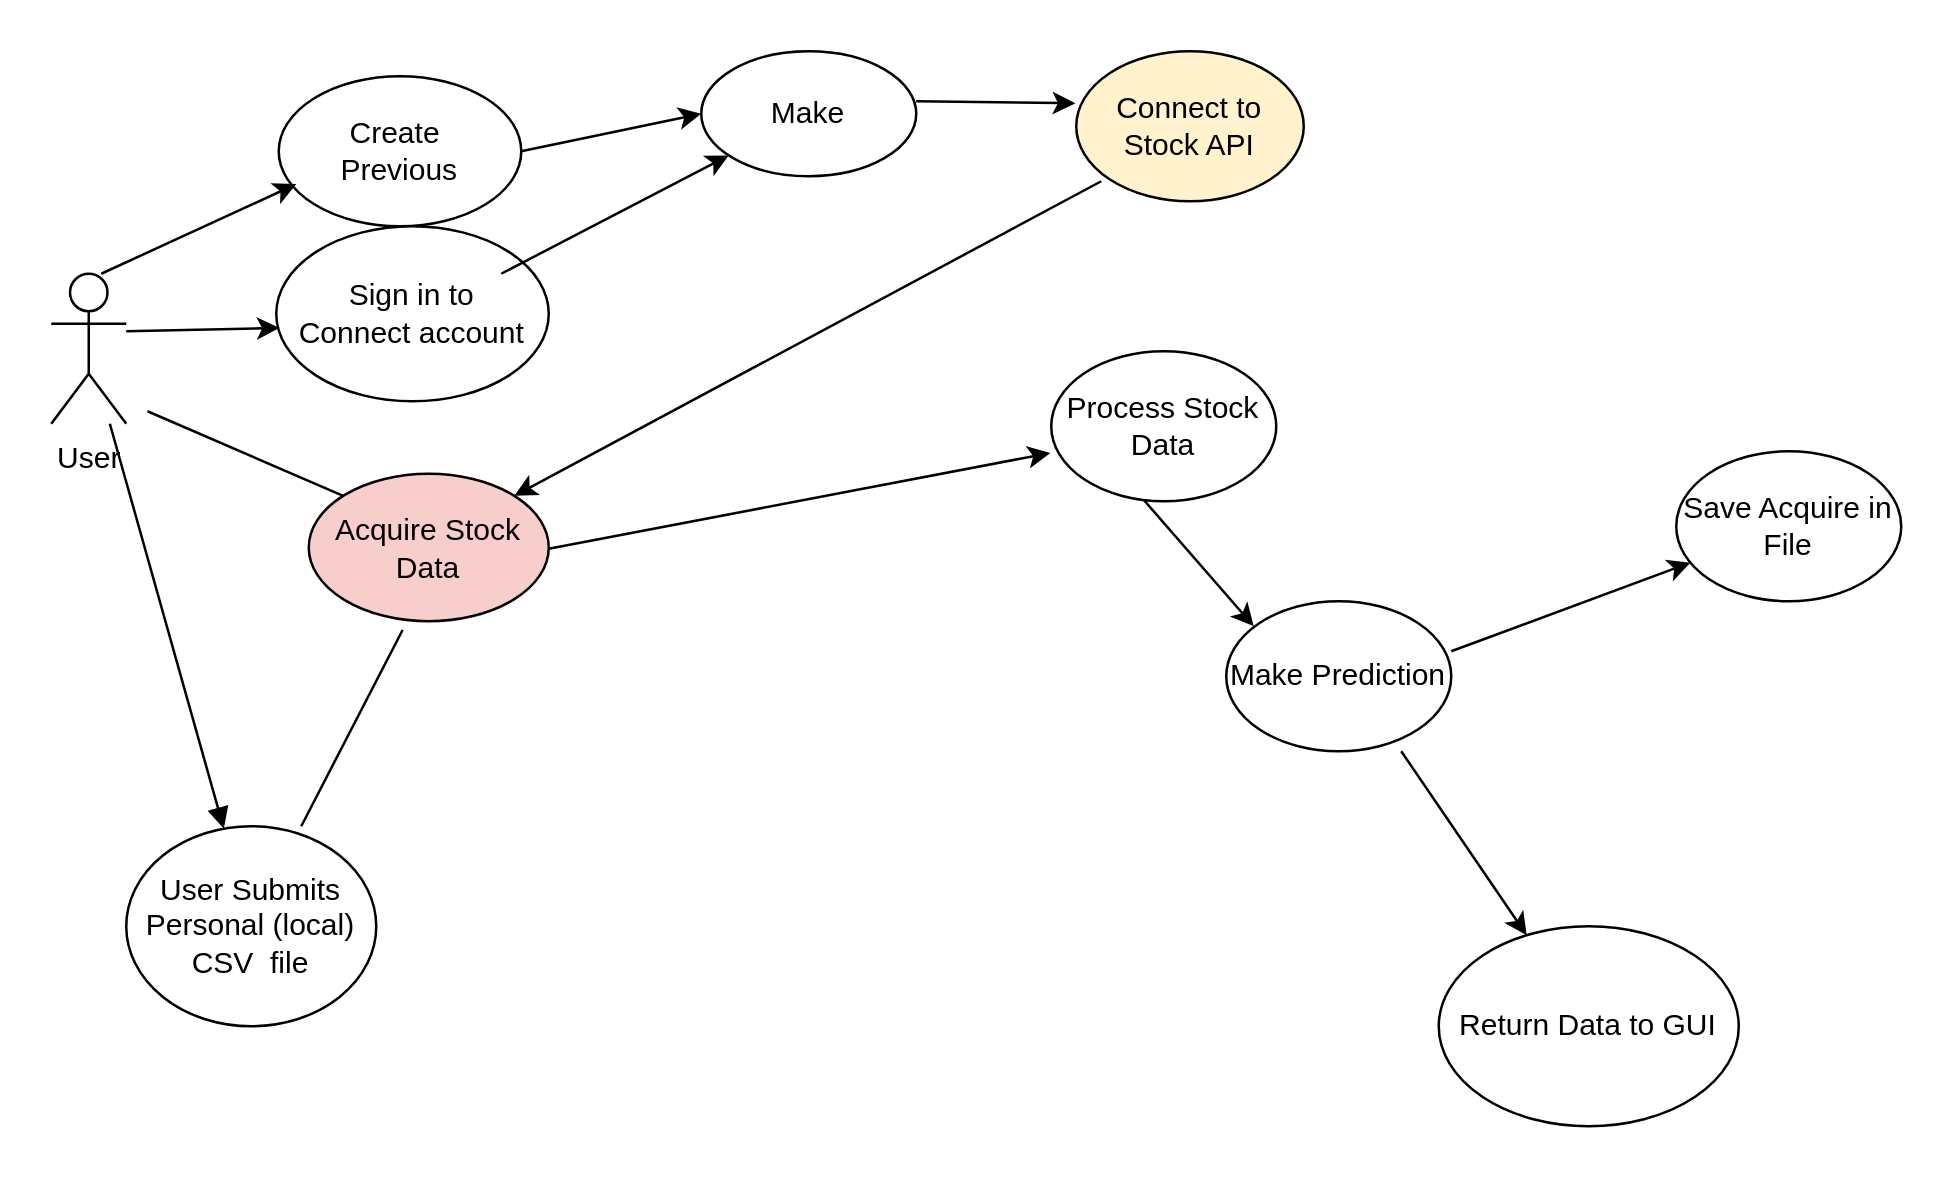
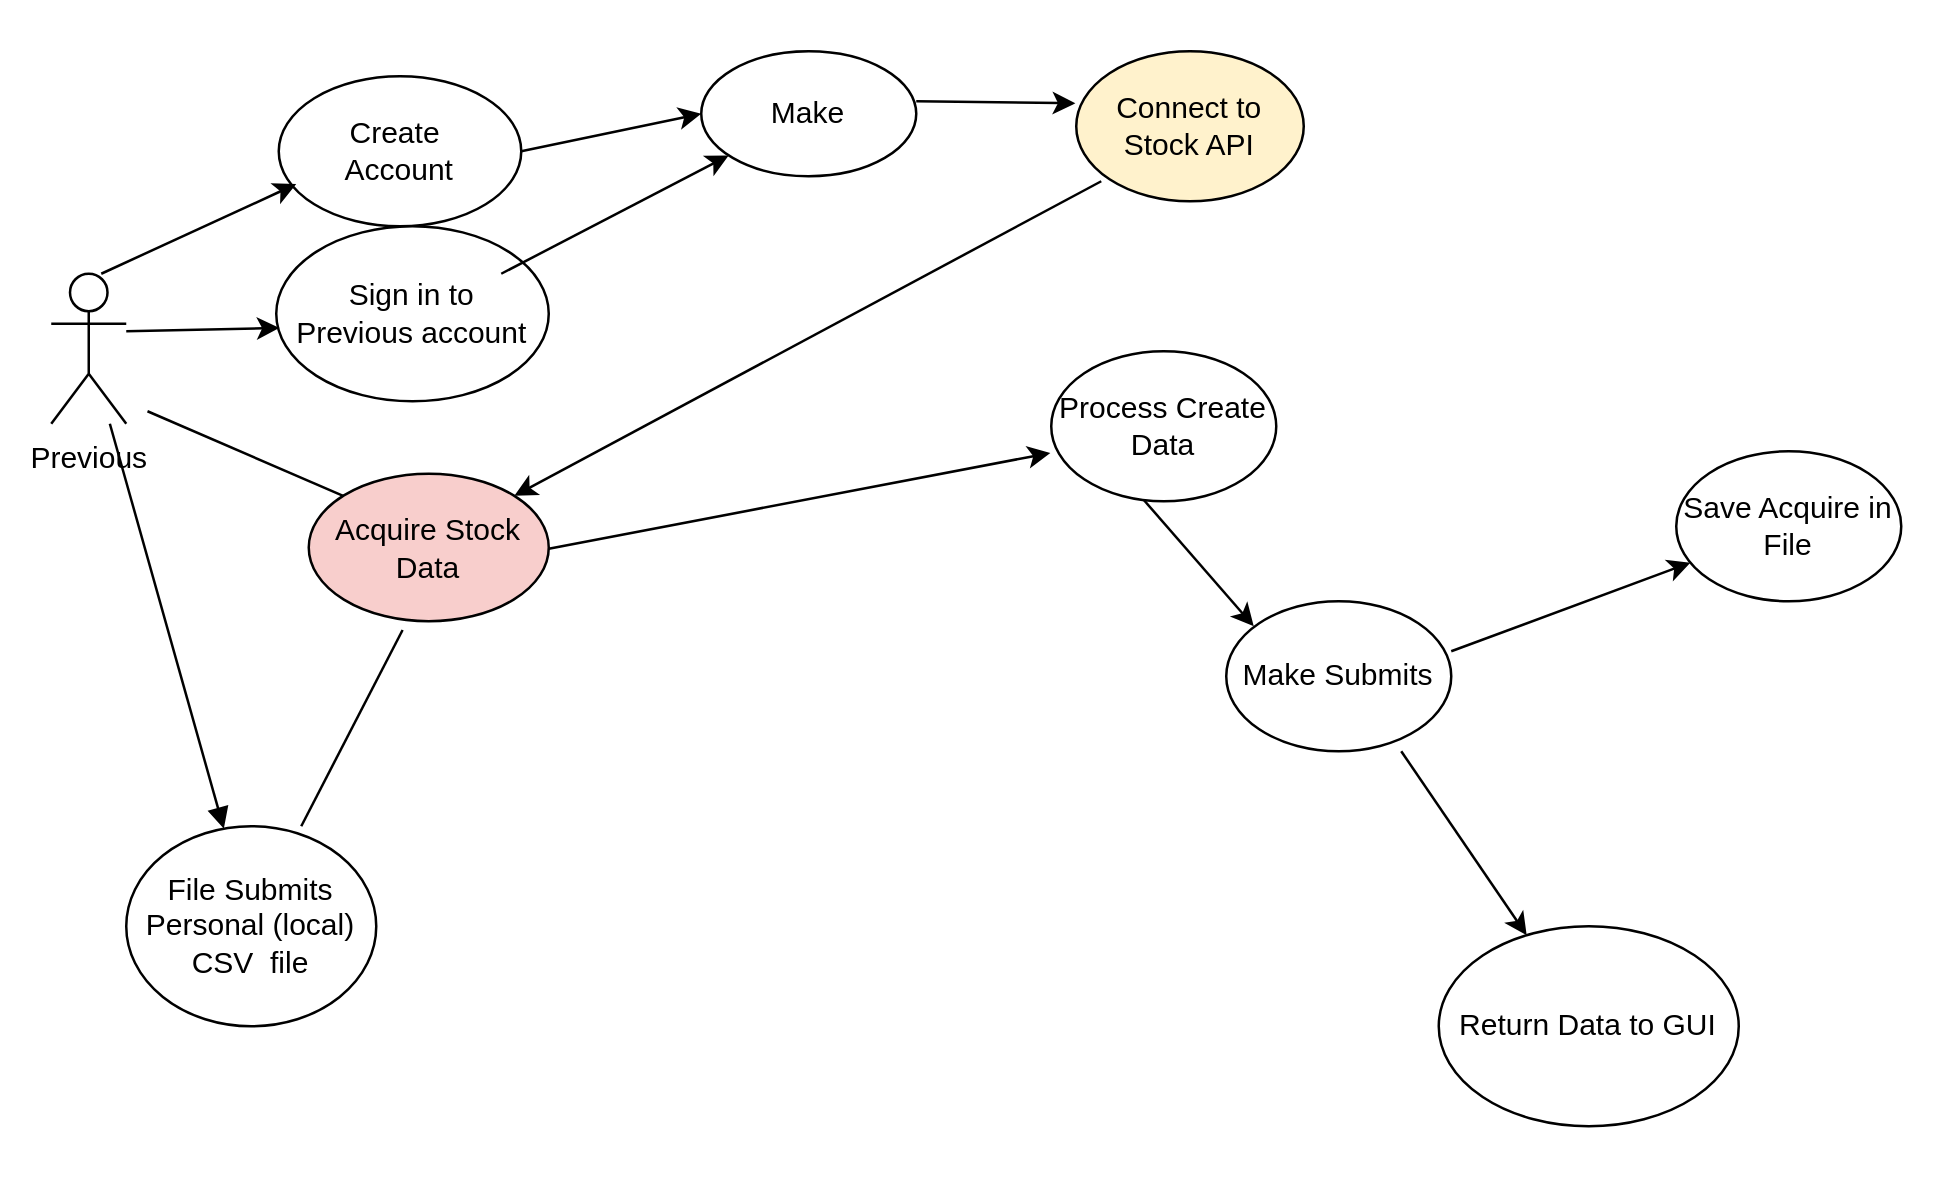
  <mxCell id="0" />
  <mxCell id="1" parent="0" />
- <mxCell id="2" value="User" style="shape=umlActor;verticalLabelPosition=bottom;verticalAlign=top;html=1;outlineConnect=0;" vertex="1" parent="1"><mxGeometry x="20" y="109" width="30" height="60" as="geometry" /></mxCell>
- <mxCell id="3" value="Create&amp;nbsp;&lt;div&gt;Previous&lt;/div&gt;" style="ellipse;whiteSpace=wrap;html=1;" vertex="1" parent="1"><mxGeometry x="111" y="30" width="97" height="60" as="geometry" /></mxCell>
+ <mxCell id="2" value="Previous" style="shape=umlActor;verticalLabelPosition=bottom;verticalAlign=top;html=1;outlineConnect=0;" vertex="1" parent="1"><mxGeometry x="20" y="109" width="30" height="60" as="geometry" /></mxCell>
+ <mxCell id="3" value="Create&amp;nbsp;&lt;div&gt;Account&lt;/div&gt;" style="ellipse;whiteSpace=wrap;html=1;" vertex="1" parent="1"><mxGeometry x="111" y="30" width="97" height="60" as="geometry" /></mxCell>
  <mxCell id="4" value="Make" style="ellipse;whiteSpace=wrap;html=1;" vertex="1" parent="1"><mxGeometry x="280" y="20" width="86" height="50" as="geometry" /></mxCell>
  <mxCell id="5" value="&lt;div&gt;Acquire Stock Data&lt;/div&gt;" style="ellipse;whiteSpace=wrap;html=1;fillColor=#f8cecc;" vertex="1" parent="1"><mxGeometry x="123" y="189" width="96" height="59" as="geometry" /></mxCell>
  <mxCell id="6" value="" style="endArrow=none;html=1;rounded=0;fontSize=12;startSize=8;endSize=8;curved=1;entryX=0;entryY=0;entryDx=0;entryDy=0;" edge="1" parent="1" target="5"><mxGeometry width="50" height="50" relative="1" as="geometry"><mxPoint x="58.5" y="164" as="sourcePoint" /><mxPoint x="120.5" y="189" as="targetPoint" /></mxGeometry></mxCell>
  <mxCell id="7" value="Connect to Stock API" style="ellipse;whiteSpace=wrap;html=1;fillColor=#fff2cc;" vertex="1" parent="1"><mxGeometry x="430" y="20" width="91" height="60" as="geometry" /></mxCell>
- <mxCell id="8" value="&lt;div&gt;Sign in to&lt;/div&gt;&lt;div&gt;Connect account&lt;br&gt;&lt;/div&gt;" style="ellipse;whiteSpace=wrap;html=1;" vertex="1" parent="1"><mxGeometry x="110" y="90" width="109" height="70" as="geometry" /></mxCell>
+ <mxCell id="8" value="&lt;div&gt;Sign in to&lt;/div&gt;&lt;div&gt;Previous account&lt;br&gt;&lt;/div&gt;" style="ellipse;whiteSpace=wrap;html=1;" vertex="1" parent="1"><mxGeometry x="110" y="90" width="109" height="70" as="geometry" /></mxCell>
  <mxCell id="9" value="&lt;div&gt;Save Acquire in File&lt;/div&gt;" style="ellipse;whiteSpace=wrap;html=1;" vertex="1" parent="1"><mxGeometry x="670" y="180" width="90" height="60" as="geometry" /></mxCell>
  <mxCell id="10" value="" style="endArrow=classic;html=1;rounded=0;" edge="1" parent="1"><mxGeometry width="50" height="50" relative="1" as="geometry"><mxPoint x="450.5" y="192" as="sourcePoint" /><mxPoint x="501" y="250" as="targetPoint" /></mxGeometry></mxCell>
- <mxCell id="11" value="Make Prediction" style="ellipse;whiteSpace=wrap;html=1;" vertex="1" parent="1"><mxGeometry x="490" y="240" width="90" height="60" as="geometry" /></mxCell>
- <mxCell id="12" value="&lt;div&gt;Process Stock Data&lt;/div&gt;" style="ellipse;whiteSpace=wrap;html=1;" vertex="1" parent="1"><mxGeometry x="420" y="140" width="90" height="60" as="geometry" /></mxCell>
+ <mxCell id="11" value="Make Submits" style="ellipse;whiteSpace=wrap;html=1;" vertex="1" parent="1"><mxGeometry x="490" y="240" width="90" height="60" as="geometry" /></mxCell>
+ <mxCell id="12" value="&lt;div&gt;Process Create Data&lt;/div&gt;" style="ellipse;whiteSpace=wrap;html=1;" vertex="1" parent="1"><mxGeometry x="420" y="140" width="90" height="60" as="geometry" /></mxCell>
  <mxCell id="13" value="" style="endArrow=block;html=1;rounded=0;" edge="1" parent="1" source="2" target="14"><mxGeometry width="50" height="50" relative="1" as="geometry"><mxPoint x="80" y="290" as="sourcePoint" /><mxPoint x="40" y="189" as="targetPoint" /></mxGeometry></mxCell>
- <mxCell id="14" value="User Submits Personal (local) CSV&amp;nbsp; file" style="ellipse;whiteSpace=wrap;html=1;" vertex="1" parent="1"><mxGeometry x="50" y="330" width="100" height="80" as="geometry" /></mxCell>
+ <mxCell id="14" value="File Submits Personal (local) CSV&amp;nbsp; file" style="ellipse;whiteSpace=wrap;html=1;" vertex="1" parent="1"><mxGeometry x="50" y="330" width="100" height="80" as="geometry" /></mxCell>
  <mxCell id="15" value="" style="endArrow=none;html=1;rounded=0;entryX=0.391;entryY=1.059;entryDx=0;entryDy=0;entryPerimeter=0;" edge="1" parent="1" target="5"><mxGeometry width="50" height="50" relative="1" as="geometry"><mxPoint x="120" y="330" as="sourcePoint" /><mxPoint x="170" y="280" as="targetPoint" /></mxGeometry></mxCell>
  <mxCell id="16" value="" style="endArrow=classic;html=1;rounded=0;" edge="1" parent="1" target="4"><mxGeometry width="50" height="50" relative="1" as="geometry"><mxPoint x="200" y="109" as="sourcePoint" /><mxPoint x="250" y="59" as="targetPoint" /></mxGeometry></mxCell>
  <mxCell id="17" value="" style="endArrow=classic;html=1;rounded=0;entryX=0;entryY=0.5;entryDx=0;entryDy=0;" edge="1" parent="1" target="4"><mxGeometry width="50" height="50" relative="1" as="geometry"><mxPoint x="208" y="60" as="sourcePoint" /><mxPoint x="258" y="10" as="targetPoint" /></mxGeometry></mxCell>
  <mxCell id="18" value="" style="endArrow=classic;html=1;rounded=0;entryX=0.072;entryY=0.719;entryDx=0;entryDy=0;entryPerimeter=0;" edge="1" parent="1" target="3"><mxGeometry width="50" height="50" relative="1" as="geometry"><mxPoint x="40" y="109" as="sourcePoint" /><mxPoint x="90" y="59" as="targetPoint" /></mxGeometry></mxCell>
  <mxCell id="19" value="" style="endArrow=classic;html=1;rounded=0;entryX=0.012;entryY=0.581;entryDx=0;entryDy=0;entryPerimeter=0;" edge="1" parent="1" target="8"><mxGeometry width="50" height="50" relative="1" as="geometry"><mxPoint x="50" y="132" as="sourcePoint" /><mxPoint x="100" y="82" as="targetPoint" /></mxGeometry></mxCell>
  <mxCell id="20" value="" style="endArrow=classic;html=1;rounded=0;entryX=-0.004;entryY=0.347;entryDx=0;entryDy=0;entryPerimeter=0;" edge="1" parent="1" target="7"><mxGeometry width="50" height="50" relative="1" as="geometry"><mxPoint x="366" y="40" as="sourcePoint" /><mxPoint x="416" as="targetPoint" y="-10" /></mxGeometry></mxCell>
  <mxCell id="21" value="" style="endArrow=classic;html=1;rounded=0;entryX=1;entryY=0;entryDx=0;entryDy=0;" edge="1" parent="1" target="5"><mxGeometry width="50" height="50" relative="1" as="geometry"><mxPoint x="440" y="72" as="sourcePoint" /><mxPoint x="354.64" y="129.688" as="targetPoint" /></mxGeometry></mxCell>
  <mxCell id="22" value="" style="endArrow=classic;html=1;rounded=0;entryX=-0.004;entryY=0.678;entryDx=0;entryDy=0;entryPerimeter=0;" edge="1" parent="1" target="12"><mxGeometry width="50" height="50" relative="1" as="geometry"><mxPoint x="219" y="219" as="sourcePoint" /><mxPoint x="269" y="169" as="targetPoint" /></mxGeometry></mxCell>
  <mxCell id="23" value="" style="endArrow=classic;html=1;rounded=0;" edge="1" parent="1" target="9"><mxGeometry width="50" height="50" relative="1" as="geometry"><mxPoint x="580" y="260" as="sourcePoint" /><mxPoint x="630" y="210" as="targetPoint" /></mxGeometry></mxCell>
  <mxCell id="24" value="" style="endArrow=classic;html=1;rounded=0;" edge="1" parent="1" target="25"><mxGeometry width="50" height="50" relative="1" as="geometry"><mxPoint x="560" y="300" as="sourcePoint" /><mxPoint x="590" y="370" as="targetPoint" /></mxGeometry></mxCell>
  <mxCell id="25" value="&lt;div&gt;Return Data to GUI&lt;/div&gt;" style="ellipse;whiteSpace=wrap;html=1;" vertex="1" parent="1"><mxGeometry x="575" y="370" width="120" height="80" as="geometry" /></mxCell>
